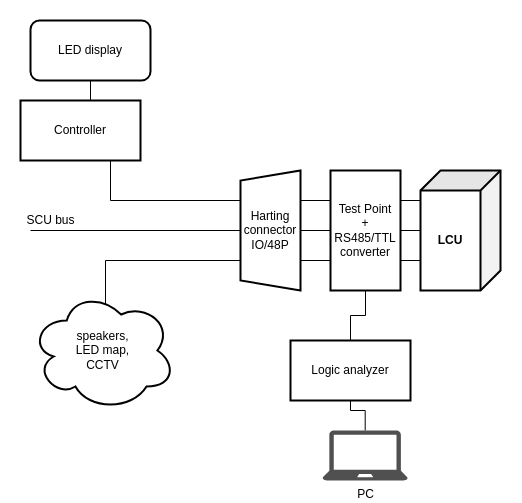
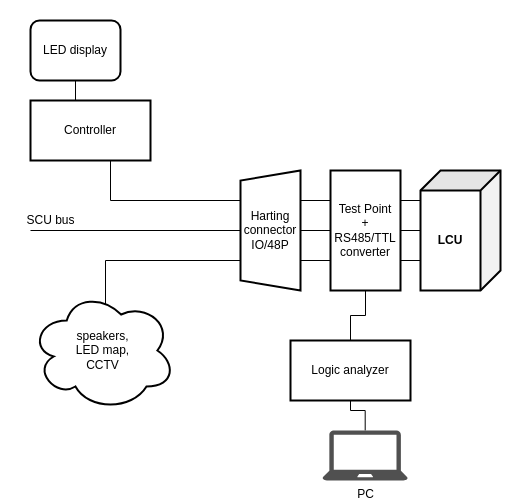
  <mxCell id="0" />
  <mxCell id="1" parent="0" />
  <mxCell id="2" style="edgeStyle=orthogonalEdgeStyle;rounded=0;orthogonalLoop=1;jettySize=auto;html=1;exitX=0.25;exitY=0;exitDx=0;exitDy=0;entryX=0.283;entryY=0.988;entryDx=0;entryDy=0;entryPerimeter=0;endArrow=none;endFill=0;" edge="1" parent="1" source="6" target="7"><mxGeometry relative="1" as="geometry" /></mxCell>
  <mxCell id="3" style="edgeStyle=orthogonalEdgeStyle;rounded=0;orthogonalLoop=1;jettySize=auto;html=1;exitX=1;exitY=0.5;exitDx=0;exitDy=0;endArrow=none;endFill=0;" edge="1" parent="1" source="6" target="19"><mxGeometry relative="1" as="geometry" /></mxCell>
  <mxCell id="4" style="edgeStyle=orthogonalEdgeStyle;rounded=0;orthogonalLoop=1;jettySize=auto;html=1;exitX=0.5;exitY=0;exitDx=0;exitDy=0;endArrow=none;endFill=0;" edge="1" parent="1" source="6" target="7"><mxGeometry relative="1" as="geometry" /></mxCell>
  <mxCell id="5" style="edgeStyle=orthogonalEdgeStyle;rounded=0;orthogonalLoop=1;jettySize=auto;html=1;exitX=0.75;exitY=0;exitDx=0;exitDy=0;endArrow=none;endFill=0;" edge="1" parent="1" source="6" target="7"><mxGeometry relative="1" as="geometry" /></mxCell>
  <mxCell id="6" value="&lt;div&gt;Test Point&lt;/div&gt;&lt;div&gt;+&lt;/div&gt;&lt;div&gt;RS485/TTL converter&lt;br&gt;&lt;/div&gt;" style="rounded=0;whiteSpace=wrap;html=1;direction=south;strokeWidth=2;" vertex="1" parent="1"><mxGeometry x="330" y="170" width="70" height="120" as="geometry" /></mxCell>
  <mxCell id="7" value="&lt;b&gt;LCU&lt;/b&gt;" style="shape=cube;whiteSpace=wrap;html=1;boundedLbl=1;backgroundOutline=1;darkOpacity=0.05;darkOpacity2=0.1;direction=south;strokeWidth=2;" vertex="1" parent="1"><mxGeometry x="420" y="170" width="80" height="120" as="geometry" /></mxCell>
  <mxCell id="8" style="edgeStyle=orthogonalEdgeStyle;rounded=0;orthogonalLoop=1;jettySize=auto;html=1;exitX=0.75;exitY=1;exitDx=0;exitDy=0;entryX=0.25;entryY=1;entryDx=0;entryDy=0;endArrow=none;endFill=0;" edge="1" parent="1" source="12" target="6"><mxGeometry relative="1" as="geometry" /></mxCell>
  <mxCell id="9" style="edgeStyle=orthogonalEdgeStyle;rounded=0;orthogonalLoop=1;jettySize=auto;html=1;exitX=0.5;exitY=0;exitDx=0;exitDy=0;endArrow=none;endFill=0;" edge="1" parent="1" source="12"><mxGeometry relative="1" as="geometry"><mxPoint x="30" y="230" as="targetPoint" /></mxGeometry></mxCell>
  <mxCell id="10" style="edgeStyle=orthogonalEdgeStyle;rounded=0;orthogonalLoop=1;jettySize=auto;html=1;exitX=0.5;exitY=1;exitDx=0;exitDy=0;entryX=0.5;entryY=1;entryDx=0;entryDy=0;endArrow=none;endFill=0;" edge="1" parent="1" source="12" target="6"><mxGeometry relative="1" as="geometry" /></mxCell>
  <mxCell id="11" style="edgeStyle=orthogonalEdgeStyle;rounded=0;orthogonalLoop=1;jettySize=auto;html=1;exitX=0.25;exitY=1;exitDx=0;exitDy=0;entryX=0.75;entryY=1;entryDx=0;entryDy=0;endArrow=none;endFill=0;" edge="1" parent="1" source="12" target="6"><mxGeometry relative="1" as="geometry" /></mxCell>
  <mxCell id="12" value="&lt;div&gt;Harting&lt;/div&gt;&lt;div&gt;connector&lt;/div&gt;&lt;div&gt;IO/48P&lt;br&gt;&lt;/div&gt;" style="shape=trapezoid;perimeter=trapezoidPerimeter;whiteSpace=wrap;html=1;fixedSize=1;direction=north;size=10;strokeWidth=2;" vertex="1" parent="1"><mxGeometry x="240" y="170" width="60" height="120" as="geometry" /></mxCell>
  <mxCell id="13" style="edgeStyle=orthogonalEdgeStyle;rounded=0;orthogonalLoop=1;jettySize=auto;html=1;exitX=0.75;exitY=1;exitDx=0;exitDy=0;entryX=0.75;entryY=0;entryDx=0;entryDy=0;endArrow=none;endFill=0;" edge="1" parent="1" source="15" target="12"><mxGeometry relative="1" as="geometry"><Array as="points"><mxPoint x="110" y="160" /><mxPoint x="110" y="200" /></Array></mxGeometry></mxCell>
  <mxCell id="14" style="edgeStyle=orthogonalEdgeStyle;rounded=0;orthogonalLoop=1;jettySize=auto;html=1;exitX=0.5;exitY=0;exitDx=0;exitDy=0;entryX=0.5;entryY=1;entryDx=0;entryDy=0;endArrow=none;endFill=0;" edge="1" parent="1" source="15" target="16"><mxGeometry relative="1" as="geometry" /></mxCell>
- <mxCell id="15" value="Controller" style="rounded=0;whiteSpace=wrap;html=1;strokeWidth=2;" vertex="1" parent="1"><mxGeometry x="20" y="100" width="120" height="60" as="geometry" /></mxCell>
- <mxCell id="16" value="LED display" style="rounded=1;whiteSpace=wrap;html=1;strokeWidth=2;" vertex="1" parent="1"><mxGeometry x="30" y="20" width="120" height="60" as="geometry" /></mxCell>
+ <mxCell id="15" value="Controller" style="rounded=0;whiteSpace=wrap;html=1;strokeWidth=2;" vertex="1" parent="1"><mxGeometry x="30" y="100" width="120" height="60" as="geometry" /></mxCell>
+ <mxCell id="16" value="LED display" style="rounded=1;whiteSpace=wrap;html=1;strokeWidth=2;" vertex="1" parent="1"><mxGeometry x="30" y="20" width="90" height="60" as="geometry" /></mxCell>
  <mxCell id="17" style="edgeStyle=orthogonalEdgeStyle;rounded=0;orthogonalLoop=1;jettySize=auto;html=1;exitX=0.625;exitY=0.2;exitDx=0;exitDy=0;exitPerimeter=0;entryX=0.25;entryY=0;entryDx=0;entryDy=0;endArrow=none;endFill=0;" edge="1" parent="1" source="18" target="12"><mxGeometry relative="1" as="geometry"><Array as="points"><mxPoint x="105" y="260" /></Array></mxGeometry></mxCell>
  <mxCell id="18" value="&lt;div&gt;speakers, &lt;br&gt;&lt;/div&gt;&lt;div&gt;LED map, &lt;br&gt;&lt;/div&gt;&lt;div&gt;CCTV&lt;br&gt;&lt;/div&gt;" style="ellipse;shape=cloud;whiteSpace=wrap;html=1;strokeWidth=2;" vertex="1" parent="1"><mxGeometry x="30" y="290" width="145" height="120" as="geometry" /></mxCell>
  <mxCell id="19" value="Logic analyzer" style="rounded=0;whiteSpace=wrap;html=1;strokeWidth=2;" vertex="1" parent="1"><mxGeometry x="290" y="340" width="120" height="60" as="geometry" /></mxCell>
  <mxCell id="20" style="edgeStyle=orthogonalEdgeStyle;rounded=0;orthogonalLoop=1;jettySize=auto;html=1;entryX=0.5;entryY=1;entryDx=0;entryDy=0;endArrow=none;endFill=0;" edge="1" parent="1" source="21" target="19"><mxGeometry relative="1" as="geometry" /></mxCell>
  <mxCell id="21" value="PC" style="pointerEvents=1;shadow=0;dashed=0;html=1;strokeColor=none;fillColor=#505050;labelPosition=center;verticalLabelPosition=bottom;verticalAlign=top;outlineConnect=0;align=center;shape=mxgraph.office.devices.laptop;" vertex="1" parent="1"><mxGeometry x="322" y="430" width="85.29" height="50" as="geometry" /></mxCell>
  <mxCell id="22" value="SCU bus" style="text;html=1;align=center;verticalAlign=middle;resizable=0;points=[];autosize=1;strokeColor=none;fillColor=none;" vertex="1" parent="1"><mxGeometry x="20" y="210" width="60" height="20" as="geometry" /></mxCell>
